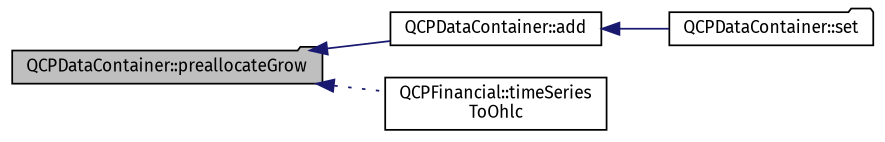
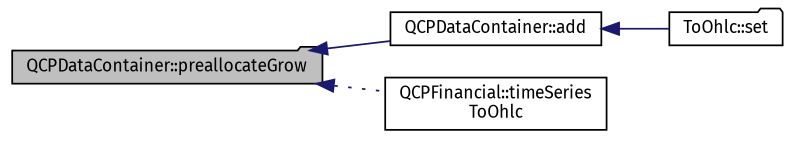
  digraph {
    fontname="Fira Sans"
    rankdir=LR
    node [color=black fillcolor=white fontname="Fira Sans" fontsize=10 shape=folder style=filled]
    edge [color=midnightblue dir=back fontname="Fira Sans" fontsize=10 labelfontname=Helvetica labelfontsize=10 style=solid]
    n1 [fillcolor=grey75 fontcolor=black height=0.2 label="QCPDataContainer::preallocateGrow" width=0.4]
    n2 [height=0.2 label="QCPDataContainer::add" shape=box width=0.4]
    n3 [height=0.2 label="QCPFinancial::timeSeries\lToOhlc" shape=box width=0.4]
-   n4 [height=0.2 label="QCPDataContainer::set" width=0.4]
+   n4 [height=0.2 label="ToOhlc::set" width=0.4]
    n1 -> n2
    n1 -> n3 [style=dotted]
    n2 -> n4
  }
